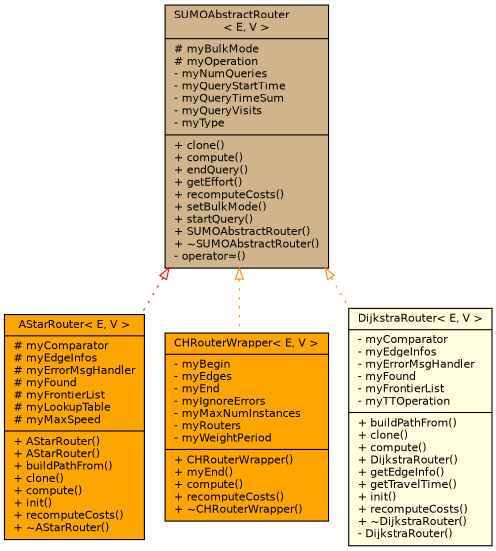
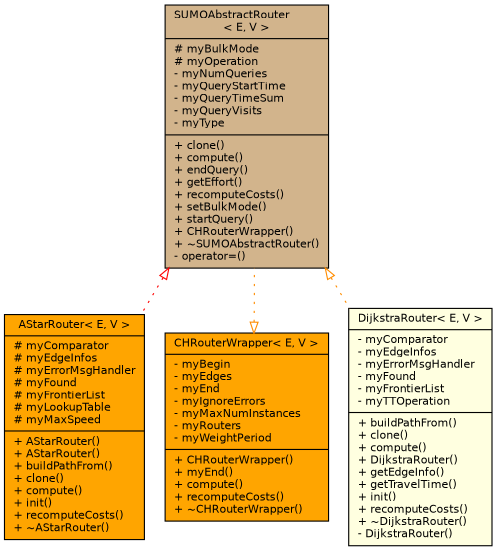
  digraph {
    node [color=black fillcolor=orange fontname=Helvetica fontsize=10 shape=record style=filled]
    edge [arrowtail=onormal color=darkorange dir=back fontname=Helvetica fontsize=10 labelfontname=Helvetica labelfontsize=10 style=dotted]
-   n1 [fillcolor=tan fontcolor=black height=0.2 label="{SUMOAbstractRouter\l\< E, V \>\n|# myBulkMode\l# myOperation\l- myNumQueries\l- myQueryStartTime\l- myQueryTimeSum\l- myQueryVisits\l- myType\l|+ clone()\l+ compute()\l+ endQuery()\l+ getEffort()\l+ recomputeCosts()\l+ setBulkMode()\l+ startQuery()\l+ SUMOAbstractRouter()\l+ ~SUMOAbstractRouter()\l- operator=()\l}" width=0.4]
+   n1 [fillcolor=tan fontcolor=black height=0.2 label="{SUMOAbstractRouter\l\< E, V \>\n|# myBulkMode\l# myOperation\l- myNumQueries\l- myQueryStartTime\l- myQueryTimeSum\l- myQueryVisits\l- myType\l|+ clone()\l+ compute()\l+ endQuery()\l+ getEffort()\l+ recomputeCosts()\l+ setBulkMode()\l+ startQuery()\l+ CHRouterWrapper()\l+ ~SUMOAbstractRouter()\l- operator=()\l}" width=0.4]
    n2 [height=0.2 label="{AStarRouter\< E, V \>\n|# myComparator\l# myEdgeInfos\l# myErrorMsgHandler\l# myFound\l# myFrontierList\l# myLookupTable\l# myMaxSpeed\l|+ AStarRouter()\l+ AStarRouter()\l+ buildPathFrom()\l+ clone()\l+ compute()\l+ init()\l+ recomputeCosts()\l+ ~AStarRouter()\l}" width=0.4]
    n3 [height=0.2 label="{CHRouterWrapper\< E, V \>\n|- myBegin\l- myEdges\l- myEnd\l- myIgnoreErrors\l- myMaxNumInstances\l- myRouters\l- myWeightPeriod\l|+ CHRouterWrapper()\l+ myEnd()\l+ compute()\l+ recomputeCosts()\l+ ~CHRouterWrapper()\l}" width=0.4]
    n4 [fillcolor=lightyellow height=0.2 label="{DijkstraRouter\< E, V \>\n|- myComparator\l- myEdgeInfos\l- myErrorMsgHandler\l- myFound\l- myFrontierList\l- myTTOperation\l|+ buildPathFrom()\l+ clone()\l+ compute()\l+ DijkstraRouter()\l+ getEdgeInfo()\l+ getTravelTime()\l+ init()\l+ recomputeCosts()\l+ ~DijkstraRouter()\l- DijkstraRouter()\l}" width=0.4]
    n1 -> n2 [color=red]
-   n1 -> n3
+   n3 -> n1
    n1 -> n4
  }
